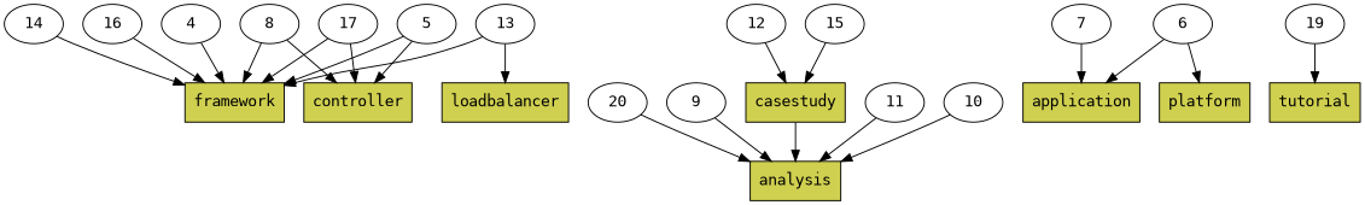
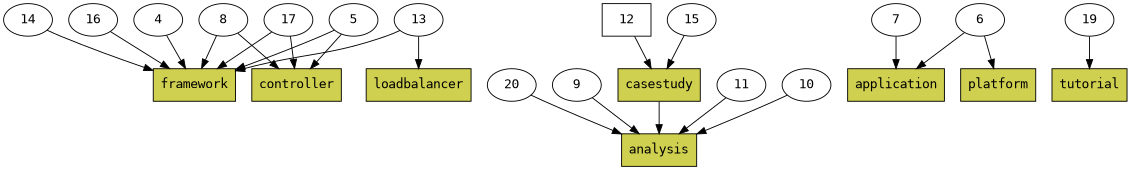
  digraph {
    fontname="DejaVu Sans Mono"
    node [fontname="DejaVu Sans Mono"]
    edge [fontname="DejaVu Sans Mono"]
    n1 [label=8]
    n2 [fillcolor="#d0d050" label=framework shape=box style=filled]
    n3 [fillcolor="#d0d050" label=controller shape=box style=filled]
    n4 [label=14]
    n5 [label=16]
    n6 [label=17]
    n7 [label=20]
    n8 [fillcolor="#d0d050" label=analysis shape=box style=filled]
    n9 [label=9]
-   n10 [label=12]
+   n10 [label=12 shape=box]
    n11 [fillcolor="#d0d050" label=casestudy shape=box style=filled]
    n12 [label=6]
    n13 [fillcolor="#d0d050" label=application shape=box style=filled]
    n14 [fillcolor="#d0d050" label=platform shape=box style=filled]
    n15 [label=7]
    n16 [label=13]
    n17 [fillcolor="#d0d050" label=loadbalancer shape=box style=filled]
    n18 [label=11]
    n19 [label=19]
    n20 [fillcolor="#d0d050" label=tutorial shape=box style=filled]
    n21 [label=5]
    n22 [label=4]
    n23 [label=15]
    n24 [label=10]
    n1 -> n2
    n1 -> n3
    n4 -> n2
    n5 -> n2
    n6 -> n2
    n6 -> n3
    n7 -> n8
    n9 -> n8
    n10 -> n11
    n11 -> n8
    n12 -> n13
    n12 -> n14
    n15 -> n13
    n16 -> n2
    n16 -> n17
    n18 -> n8
    n19 -> n20
    n21 -> n2
    n21 -> n3
    n22 -> n2
    n23 -> n11
    n24 -> n8
  }
